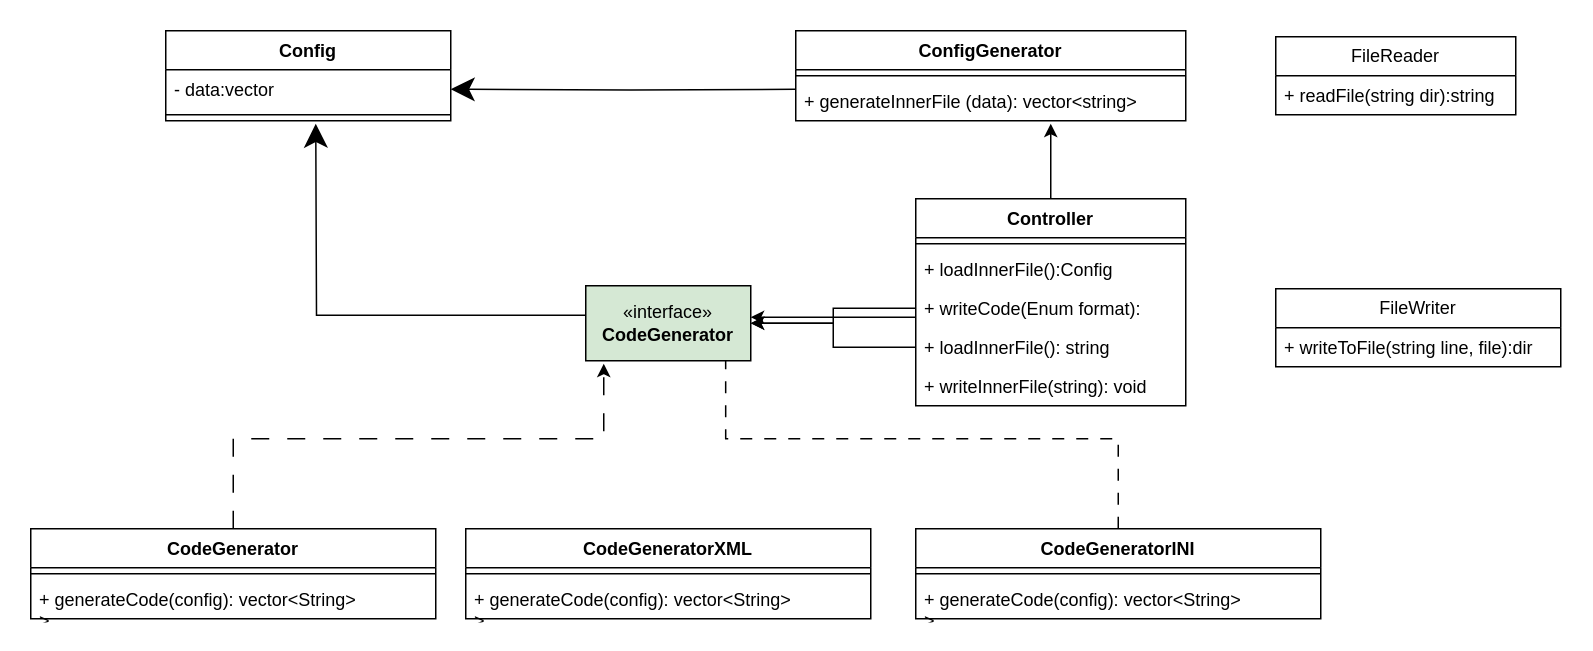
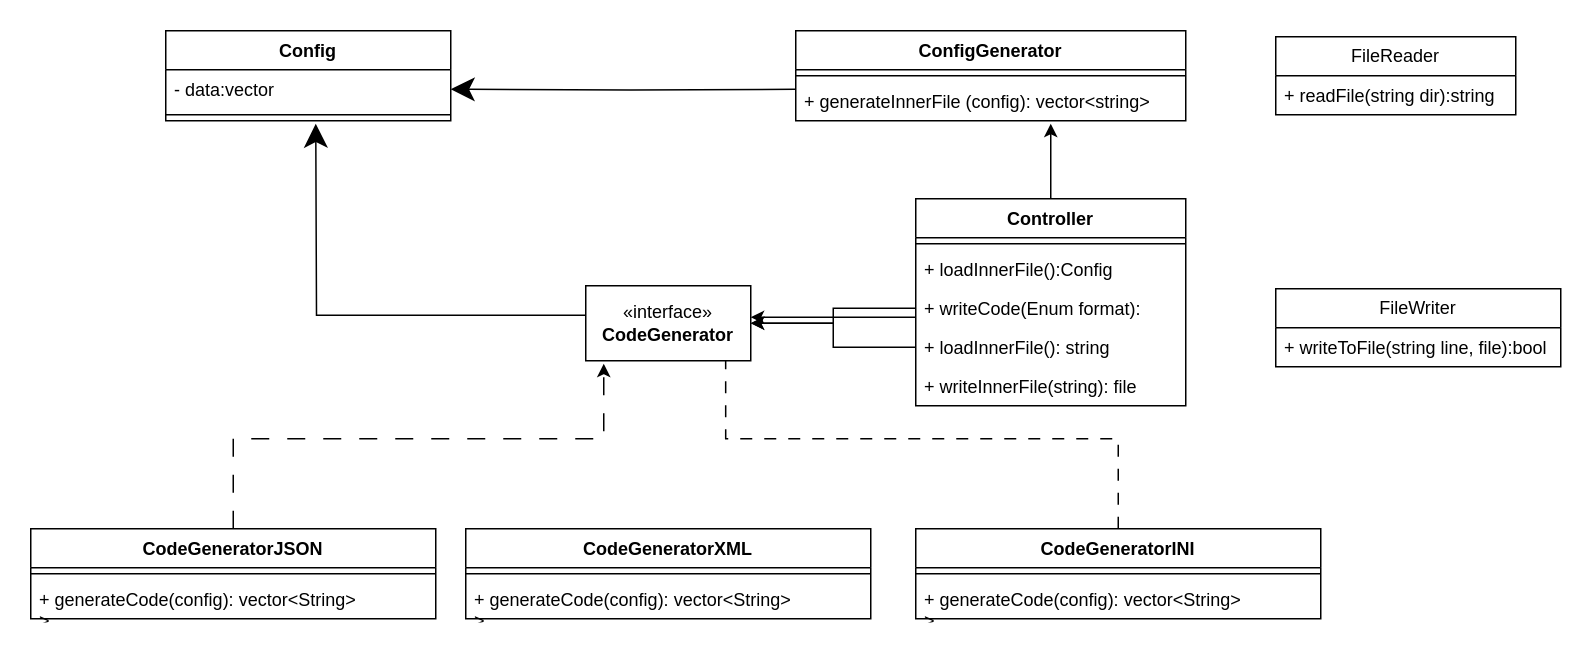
  <mxCell id="0" />
  <mxCell id="1" parent="0" />
  <mxCell id="2" value="Config" style="swimlane;fontStyle=1;align=center;verticalAlign=top;childLayout=stackLayout;horizontal=1;startSize=26;horizontalStack=0;resizeParent=1;resizeParentMax=0;resizeLast=0;collapsible=1;marginBottom=0;whiteSpace=wrap;html=1;" vertex="1" parent="1"><mxGeometry x="110" y="20" width="190" height="60" as="geometry" /></mxCell>
  <mxCell id="3" value="- data:vector" style="text;strokeColor=none;fillColor=none;align=left;verticalAlign=top;spacingLeft=4;spacingRight=4;overflow=hidden;rotatable=0;points=[[0,0.5],[1,0.5]];portConstraint=eastwest;whiteSpace=wrap;html=1;" vertex="1" parent="2"><mxGeometry y="26" width="190" height="26" as="geometry" /></mxCell>
  <mxCell id="4" value="" style="line;strokeWidth=1;fillColor=none;align=left;verticalAlign=middle;spacingTop=-1;spacingLeft=3;spacingRight=3;rotatable=0;labelPosition=right;points=[];portConstraint=eastwest;strokeColor=inherit;" vertex="1" parent="2"><mxGeometry y="52" width="190" height="8" as="geometry" /></mxCell>
  <mxCell id="5" value="ConfigGenerator" style="swimlane;fontStyle=1;align=center;verticalAlign=top;childLayout=stackLayout;horizontal=1;startSize=26;horizontalStack=0;resizeParent=1;resizeParentMax=0;resizeLast=0;collapsible=1;marginBottom=0;whiteSpace=wrap;html=1;" vertex="1" parent="1"><mxGeometry x="530" y="20" width="260" height="60" as="geometry" /></mxCell>
  <mxCell id="6" style="edgeStyle=orthogonalEdgeStyle;rounded=0;orthogonalLoop=1;jettySize=auto;html=1;exitX=0;exitY=0.5;exitDx=0;exitDy=0;startArrow=none;startFill=0;endSize=13;startSize=16;entryX=1;entryY=0.5;entryDx=0;entryDy=0;" edge="1" parent="5" target="3"><mxGeometry relative="1" as="geometry"><mxPoint x="-280" y="39" as="targetPoint" /><mxPoint y="39" as="sourcePoint" /></mxGeometry></mxCell>
  <mxCell id="7" value="" style="line;strokeWidth=1;fillColor=none;align=left;verticalAlign=middle;spacingTop=-1;spacingLeft=3;spacingRight=3;rotatable=0;labelPosition=right;points=[];portConstraint=eastwest;strokeColor=inherit;" vertex="1" parent="5"><mxGeometry y="26" width="260" height="8" as="geometry" /></mxCell>
- <mxCell id="8" value="+ generateInnerFile (data): vector&amp;lt;string&amp;gt;" style="text;strokeColor=none;fillColor=none;align=left;verticalAlign=top;spacingLeft=4;spacingRight=4;overflow=hidden;rotatable=0;points=[[0,0.5],[1,0.5]];portConstraint=eastwest;whiteSpace=wrap;html=1;" vertex="1" parent="5"><mxGeometry y="34" width="260" height="26" as="geometry" /></mxCell>
+ <mxCell id="8" value="+ generateInnerFile (config): vector&amp;lt;string&amp;gt;" style="text;strokeColor=none;fillColor=none;align=left;verticalAlign=top;spacingLeft=4;spacingRight=4;overflow=hidden;rotatable=0;points=[[0,0.5],[1,0.5]];portConstraint=eastwest;whiteSpace=wrap;html=1;" vertex="1" parent="5"><mxGeometry y="34" width="260" height="26" as="geometry" /></mxCell>
  <mxCell id="9" style="edgeStyle=orthogonalEdgeStyle;rounded=0;orthogonalLoop=1;jettySize=auto;html=1;exitX=0;exitY=0.392;exitDx=0;exitDy=0;startArrow=none;startFill=0;endSize=13;startSize=16;exitPerimeter=0;" edge="1" parent="1" source="21"><mxGeometry relative="1" as="geometry"><mxPoint x="210" y="82" as="targetPoint" /><mxPoint x="290" y="221.58" as="sourcePoint" /></mxGeometry></mxCell>
  <mxCell id="10" value="CodeGeneratorXML" style="swimlane;fontStyle=1;align=center;verticalAlign=top;childLayout=stackLayout;horizontal=1;startSize=26;horizontalStack=0;resizeParent=1;resizeParentMax=0;resizeLast=0;collapsible=1;marginBottom=0;whiteSpace=wrap;html=1;" vertex="1" parent="1"><mxGeometry x="310" y="352" width="270" height="60" as="geometry" /></mxCell>
  <mxCell id="11" value="" style="line;strokeWidth=1;fillColor=none;align=left;verticalAlign=middle;spacingTop=-1;spacingLeft=3;spacingRight=3;rotatable=0;labelPosition=right;points=[];portConstraint=eastwest;strokeColor=inherit;" vertex="1" parent="10"><mxGeometry y="26" width="270" height="8" as="geometry" /></mxCell>
  <mxCell id="12" value="+ generateCode(config): vector&amp;lt;String&amp;gt;&lt;br&gt;&amp;gt;" style="text;strokeColor=none;fillColor=none;align=left;verticalAlign=top;spacingLeft=4;spacingRight=4;overflow=hidden;rotatable=0;points=[[0,0.5],[1,0.5]];portConstraint=eastwest;whiteSpace=wrap;html=1;" vertex="1" parent="10"><mxGeometry y="34" width="270" height="26" as="geometry" /></mxCell>
  <mxCell id="13" style="edgeStyle=orthogonalEdgeStyle;rounded=0;orthogonalLoop=1;jettySize=auto;html=1;exitX=0.5;exitY=0;exitDx=0;exitDy=0;dashed=1;dashPattern=12 12;" edge="1" parent="1" source="14"><mxGeometry relative="1" as="geometry"><mxPoint x="402" y="242" as="targetPoint" /><Array as="points"><mxPoint x="155" y="292" /><mxPoint x="402" y="292" /></Array></mxGeometry></mxCell>
- <mxCell id="14" value="CodeGenerator" style="swimlane;fontStyle=1;align=center;verticalAlign=top;childLayout=stackLayout;horizontal=1;startSize=26;horizontalStack=0;resizeParent=1;resizeParentMax=0;resizeLast=0;collapsible=1;marginBottom=0;whiteSpace=wrap;html=1;" vertex="1" parent="1"><mxGeometry x="20" y="352" width="270" height="60" as="geometry" /></mxCell>
+ <mxCell id="14" value="CodeGeneratorJSON" style="swimlane;fontStyle=1;align=center;verticalAlign=top;childLayout=stackLayout;horizontal=1;startSize=26;horizontalStack=0;resizeParent=1;resizeParentMax=0;resizeLast=0;collapsible=1;marginBottom=0;whiteSpace=wrap;html=1;" vertex="1" parent="1"><mxGeometry x="20" y="352" width="270" height="60" as="geometry" /></mxCell>
  <mxCell id="15" value="" style="line;strokeWidth=1;fillColor=none;align=left;verticalAlign=middle;spacingTop=-1;spacingLeft=3;spacingRight=3;rotatable=0;labelPosition=right;points=[];portConstraint=eastwest;strokeColor=inherit;" vertex="1" parent="14"><mxGeometry y="26" width="270" height="8" as="geometry" /></mxCell>
  <mxCell id="16" value="+ generateCode(config): vector&amp;lt;String&amp;gt;&lt;br&gt;&amp;gt;" style="text;strokeColor=none;fillColor=none;align=left;verticalAlign=top;spacingLeft=4;spacingRight=4;overflow=hidden;rotatable=0;points=[[0,0.5],[1,0.5]];portConstraint=eastwest;whiteSpace=wrap;html=1;" vertex="1" parent="14"><mxGeometry y="34" width="270" height="26" as="geometry" /></mxCell>
  <mxCell id="17" style="edgeStyle=orthogonalEdgeStyle;rounded=0;orthogonalLoop=1;jettySize=auto;html=1;exitX=0.5;exitY=0;exitDx=0;exitDy=0;entryX=0.848;entryY=1;entryDx=0;entryDy=0;entryPerimeter=0;dashed=1;dashPattern=8 8;endArrow=none;" edge="1" parent="1" source="18" target="21"><mxGeometry relative="1" as="geometry"><Array as="points"><mxPoint x="745" y="292" /><mxPoint x="483" y="292" /></Array></mxGeometry></mxCell>
  <mxCell id="18" value="CodeGeneratorINI" style="swimlane;fontStyle=1;align=center;verticalAlign=top;childLayout=stackLayout;horizontal=1;startSize=26;horizontalStack=0;resizeParent=1;resizeParentMax=0;resizeLast=0;collapsible=1;marginBottom=0;whiteSpace=wrap;html=1;" vertex="1" parent="1"><mxGeometry x="610" y="352" width="270" height="60" as="geometry" /></mxCell>
  <mxCell id="19" value="" style="line;strokeWidth=1;fillColor=none;align=left;verticalAlign=middle;spacingTop=-1;spacingLeft=3;spacingRight=3;rotatable=0;labelPosition=right;points=[];portConstraint=eastwest;strokeColor=inherit;" vertex="1" parent="18"><mxGeometry y="26" width="270" height="8" as="geometry" /></mxCell>
  <mxCell id="20" value="+ generateCode(config): vector&amp;lt;String&amp;gt;&lt;br&gt;&amp;gt;" style="text;strokeColor=none;fillColor=none;align=left;verticalAlign=top;spacingLeft=4;spacingRight=4;overflow=hidden;rotatable=0;points=[[0,0.5],[1,0.5]];portConstraint=eastwest;whiteSpace=wrap;html=1;" vertex="1" parent="18"><mxGeometry y="34" width="270" height="26" as="geometry" /></mxCell>
- <mxCell id="21" value="«interface»&lt;br&gt;&lt;b&gt;CodeGenerator&lt;/b&gt;" style="html=1;whiteSpace=wrap;fillColor=#d5e8d4;" vertex="1" parent="1"><mxGeometry x="390" y="190" width="110" height="50" as="geometry" /></mxCell>
+ <mxCell id="21" value="«interface»&lt;br&gt;&lt;b&gt;CodeGenerator&lt;/b&gt;" style="html=1;whiteSpace=wrap;" vertex="1" parent="1"><mxGeometry x="390" y="190" width="110" height="50" as="geometry" /></mxCell>
  <mxCell id="22" style="edgeStyle=orthogonalEdgeStyle;rounded=0;orthogonalLoop=1;jettySize=auto;html=1;" edge="1" parent="1" source="23"><mxGeometry relative="1" as="geometry"><mxPoint x="700" y="82" as="targetPoint" /></mxGeometry></mxCell>
  <mxCell id="23" value="Controller" style="swimlane;fontStyle=1;align=center;verticalAlign=top;childLayout=stackLayout;horizontal=1;startSize=26;horizontalStack=0;resizeParent=1;resizeParentMax=0;resizeLast=0;collapsible=1;marginBottom=0;whiteSpace=wrap;html=1;" vertex="1" parent="1"><mxGeometry x="610" y="132" width="180" height="138" as="geometry" /></mxCell>
  <mxCell id="24" value="" style="line;strokeWidth=1;fillColor=none;align=left;verticalAlign=middle;spacingTop=-1;spacingLeft=3;spacingRight=3;rotatable=0;labelPosition=right;points=[];portConstraint=eastwest;strokeColor=inherit;" vertex="1" parent="23"><mxGeometry y="26" width="180" height="8" as="geometry" /></mxCell>
  <mxCell id="25" value="+ loadInnerFile():Config&lt;br&gt;&amp;nbsp;" style="text;strokeColor=none;fillColor=none;align=left;verticalAlign=top;spacingLeft=4;spacingRight=4;overflow=hidden;rotatable=0;points=[[0,0.5],[1,0.5]];portConstraint=eastwest;whiteSpace=wrap;html=1;" vertex="1" parent="23"><mxGeometry y="34" width="180" height="26" as="geometry" /></mxCell>
  <mxCell id="26" value="+ writeCode(Enum format):&lt;br&gt;&amp;nbsp;" style="text;strokeColor=none;fillColor=none;align=left;verticalAlign=top;spacingLeft=4;spacingRight=4;overflow=hidden;rotatable=0;points=[[0,0.5],[1,0.5]];portConstraint=eastwest;whiteSpace=wrap;html=1;" vertex="1" parent="23"><mxGeometry y="60" width="180" height="26" as="geometry" /></mxCell>
  <mxCell id="27" value="+ loadInnerFile(): string&lt;br&gt;&lt;br&gt;&amp;nbsp;" style="text;strokeColor=none;fillColor=none;align=left;verticalAlign=top;spacingLeft=4;spacingRight=4;overflow=hidden;rotatable=0;points=[[0,0.5],[1,0.5]];portConstraint=eastwest;whiteSpace=wrap;html=1;" vertex="1" parent="23"><mxGeometry y="86" width="180" height="26" as="geometry" /></mxCell>
- <mxCell id="28" value="+ writeInnerFile(string): void&lt;br&gt;&lt;br&gt;&amp;nbsp;" style="text;strokeColor=none;fillColor=none;align=left;verticalAlign=top;spacingLeft=4;spacingRight=4;overflow=hidden;rotatable=0;points=[[0,0.5],[1,0.5]];portConstraint=eastwest;whiteSpace=wrap;html=1;" vertex="1" parent="23"><mxGeometry y="112" width="180" height="26" as="geometry" /></mxCell>
+ <mxCell id="28" value="+ writeInnerFile(string): file&lt;br&gt;&lt;br&gt;&amp;nbsp;" style="text;strokeColor=none;fillColor=none;align=left;verticalAlign=top;spacingLeft=4;spacingRight=4;overflow=hidden;rotatable=0;points=[[0,0.5],[1,0.5]];portConstraint=eastwest;whiteSpace=wrap;html=1;" vertex="1" parent="23"><mxGeometry y="112" width="180" height="26" as="geometry" /></mxCell>
  <mxCell id="29" style="edgeStyle=orthogonalEdgeStyle;rounded=0;orthogonalLoop=1;jettySize=auto;html=1;" edge="1" parent="1"><mxGeometry relative="1" as="geometry"><mxPoint x="610" y="211" as="sourcePoint" /><mxPoint x="500" y="211" as="targetPoint" /></mxGeometry></mxCell>
  <mxCell id="30" value="FileReader" style="swimlane;fontStyle=0;childLayout=stackLayout;horizontal=1;startSize=26;fillColor=none;horizontalStack=0;resizeParent=1;resizeParentMax=0;resizeLast=0;collapsible=1;marginBottom=0;whiteSpace=wrap;html=1;" vertex="1" parent="1"><mxGeometry x="850" y="24" width="160" height="52" as="geometry" /></mxCell>
  <mxCell id="31" value="+ readFile(string dir):string" style="text;strokeColor=none;fillColor=none;align=left;verticalAlign=top;spacingLeft=4;spacingRight=4;overflow=hidden;rotatable=0;points=[[0,0.5],[1,0.5]];portConstraint=eastwest;whiteSpace=wrap;html=1;" vertex="1" parent="30"><mxGeometry y="26" width="160" height="26" as="geometry" /></mxCell>
  <mxCell id="32" value="FileWriter" style="swimlane;fontStyle=0;childLayout=stackLayout;horizontal=1;startSize=26;fillColor=none;horizontalStack=0;resizeParent=1;resizeParentMax=0;resizeLast=0;collapsible=1;marginBottom=0;whiteSpace=wrap;html=1;" vertex="1" parent="1"><mxGeometry x="850" y="192" width="190" height="52" as="geometry" /></mxCell>
- <mxCell id="33" value="+ writeToFile(string line, file):dir" style="text;strokeColor=none;fillColor=none;align=left;verticalAlign=top;spacingLeft=4;spacingRight=4;overflow=hidden;rotatable=0;points=[[0,0.5],[1,0.5]];portConstraint=eastwest;whiteSpace=wrap;html=1;" vertex="1" parent="32"><mxGeometry y="26" width="190" height="26" as="geometry" /></mxCell>
+ <mxCell id="33" value="+ writeToFile(string line, file):bool" style="text;strokeColor=none;fillColor=none;align=left;verticalAlign=top;spacingLeft=4;spacingRight=4;overflow=hidden;rotatable=0;points=[[0,0.5],[1,0.5]];portConstraint=eastwest;whiteSpace=wrap;html=1;" vertex="1" parent="32"><mxGeometry y="26" width="190" height="26" as="geometry" /></mxCell>
  <mxCell id="34" style="edgeStyle=orthogonalEdgeStyle;rounded=0;orthogonalLoop=1;jettySize=auto;html=1;" edge="1" parent="1" source="26" target="21"><mxGeometry relative="1" as="geometry" /></mxCell>
  <mxCell id="35" style="edgeStyle=orthogonalEdgeStyle;rounded=0;orthogonalLoop=1;jettySize=auto;html=1;" edge="1" parent="1" source="27" target="21"><mxGeometry relative="1" as="geometry" /></mxCell>
